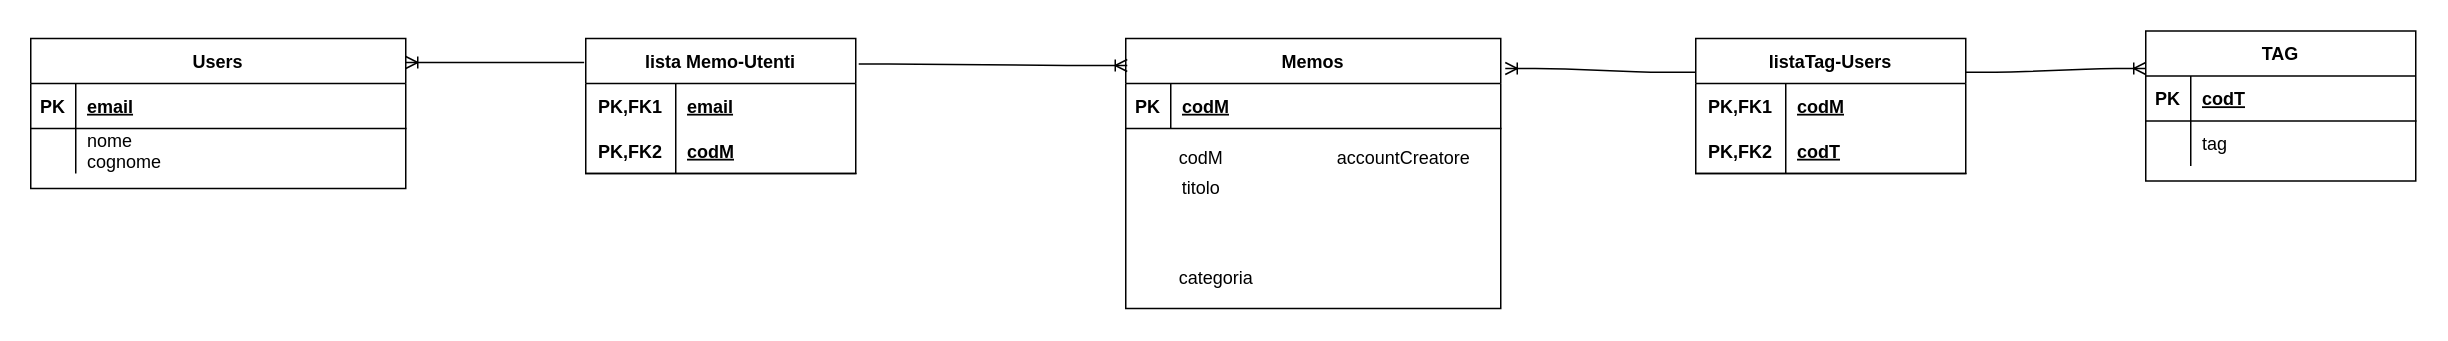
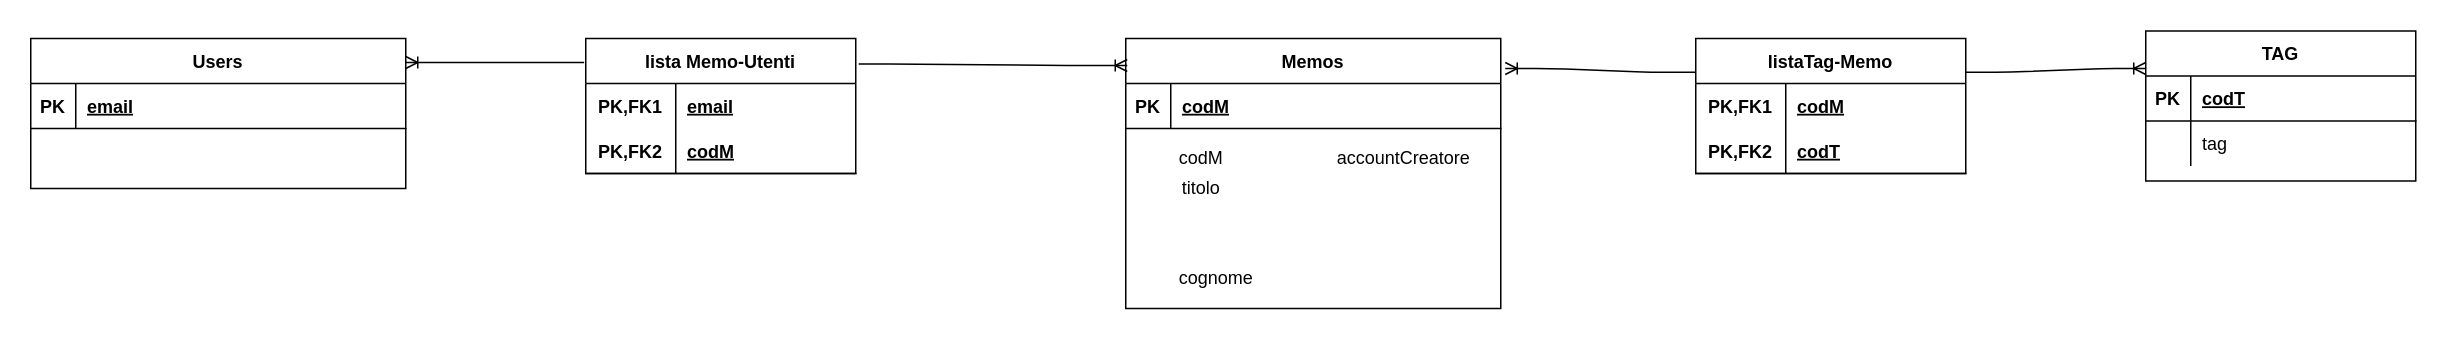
  <mxCell id="0" />
  <mxCell id="1" parent="0" />
  <mxCell id="2" value="Memos" style="shape=table;startSize=30;container=1;collapsible=1;childLayout=tableLayout;fixedRows=1;rowLines=0;fontStyle=1;align=center;resizeLast=1;" parent="1" vertex="1"><mxGeometry x="750" y="25" width="250" height="180" as="geometry" /></mxCell>
  <mxCell id="3" value="" style="shape=partialRectangle;collapsible=0;dropTarget=0;pointerEvents=0;fillColor=none;points=[[0,0.5],[1,0.5]];portConstraint=eastwest;top=0;left=0;right=0;bottom=1;" parent="2" vertex="1"><mxGeometry y="30" width="250" height="30" as="geometry" /></mxCell>
  <mxCell id="4" value="PK" style="shape=partialRectangle;overflow=hidden;connectable=0;fillColor=none;top=0;left=0;bottom=0;right=0;fontStyle=1;" parent="3" vertex="1"><mxGeometry width="30" height="30" as="geometry" /></mxCell>
  <mxCell id="5" value="codM" style="shape=partialRectangle;overflow=hidden;connectable=0;fillColor=none;top=0;left=0;bottom=0;right=0;align=left;spacingLeft=6;fontStyle=5;" parent="3" vertex="1"><mxGeometry x="30" width="220" height="30" as="geometry" /></mxCell>
  <mxCell id="6" value="Users" style="shape=table;startSize=30;container=1;collapsible=1;childLayout=tableLayout;fixedRows=1;rowLines=0;fontStyle=1;align=center;resizeLast=1;" parent="1" vertex="1"><mxGeometry y="25" width="250" height="100" as="geometry" x="20" /></mxCell>
  <mxCell id="7" value="" style="shape=partialRectangle;collapsible=0;dropTarget=0;pointerEvents=0;fillColor=none;points=[[0,0.5],[1,0.5]];portConstraint=eastwest;top=0;left=0;right=0;bottom=1;" parent="6" vertex="1"><mxGeometry y="30" width="250" height="30" as="geometry" /></mxCell>
  <mxCell id="8" value="PK" style="shape=partialRectangle;overflow=hidden;connectable=0;fillColor=none;top=0;left=0;bottom=0;right=0;fontStyle=1;" parent="7" vertex="1"><mxGeometry width="30" height="30" as="geometry" /></mxCell>
  <mxCell id="9" value="email" style="shape=partialRectangle;overflow=hidden;connectable=0;fillColor=none;top=0;left=0;bottom=0;right=0;align=left;spacingLeft=6;fontStyle=5;" parent="7" vertex="1"><mxGeometry x="30" width="220" height="30" as="geometry" /></mxCell>
  <mxCell id="10" value="" style="shape=partialRectangle;collapsible=0;dropTarget=0;pointerEvents=0;fillColor=none;points=[[0,0.5],[1,0.5]];portConstraint=eastwest;top=0;left=0;right=0;bottom=0;" parent="6" vertex="1"><mxGeometry y="60" width="250" height="30" as="geometry" /></mxCell>
  <mxCell id="11" value="" style="shape=partialRectangle;overflow=hidden;connectable=0;fillColor=none;top=0;left=0;bottom=0;right=0;" parent="10" vertex="1"><mxGeometry width="30" height="30" as="geometry" /></mxCell>
- <mxCell id="12" value="nome&#10;cognome" style="shape=partialRectangle;overflow=hidden;connectable=0;fillColor=none;top=0;left=0;bottom=0;right=0;align=left;spacingLeft=6;" parent="10" vertex="1"><mxGeometry x="30" width="220" height="30" as="geometry" /></mxCell>
  <mxCell id="13" value="accountCreatore" style="text;html=1;resizable=0;autosize=1;align=center;verticalAlign=middle;points=[];fillColor=none;strokeColor=none;rounded=0;" vertex="1" parent="1"><mxGeometry x="885" y="95" width="100" height="20" as="geometry" /></mxCell>
  <mxCell id="14" value="lista Memo-Utenti" style="shape=table;startSize=30;container=1;collapsible=1;childLayout=tableLayout;fixedRows=1;rowLines=0;fontStyle=1;align=center;resizeLast=1;" vertex="1" parent="1"><mxGeometry x="390" y="25" width="180" height="90" as="geometry" /></mxCell>
  <mxCell id="15" value="" style="shape=partialRectangle;collapsible=0;dropTarget=0;pointerEvents=0;fillColor=none;top=0;left=0;bottom=0;right=0;points=[[0,0.5],[1,0.5]];portConstraint=eastwest;" vertex="1" parent="14"><mxGeometry y="30" width="180" height="30" as="geometry" /></mxCell>
  <mxCell id="16" value="PK,FK1" style="shape=partialRectangle;connectable=0;fillColor=none;top=0;left=0;bottom=0;right=0;fontStyle=1;overflow=hidden;" vertex="1" parent="15"><mxGeometry width="60" height="30" as="geometry" /></mxCell>
  <mxCell id="17" value="email" style="shape=partialRectangle;connectable=0;fillColor=none;top=0;left=0;bottom=0;right=0;align=left;spacingLeft=6;fontStyle=5;overflow=hidden;" vertex="1" parent="15"><mxGeometry x="60" width="120" height="30" as="geometry" /></mxCell>
  <mxCell id="18" value="" style="shape=partialRectangle;collapsible=0;dropTarget=0;pointerEvents=0;fillColor=none;top=0;left=0;bottom=1;right=0;points=[[0,0.5],[1,0.5]];portConstraint=eastwest;" vertex="1" parent="14"><mxGeometry y="60" width="180" height="30" as="geometry" /></mxCell>
  <mxCell id="19" value="PK,FK2" style="shape=partialRectangle;connectable=0;fillColor=none;top=0;left=0;bottom=0;right=0;fontStyle=1;overflow=hidden;" vertex="1" parent="18"><mxGeometry width="60" height="30" as="geometry" /></mxCell>
  <mxCell id="20" value="codM" style="shape=partialRectangle;connectable=0;fillColor=none;top=0;left=0;bottom=0;right=0;align=left;spacingLeft=6;fontStyle=5;overflow=hidden;" vertex="1" parent="18"><mxGeometry x="60" width="120" height="30" as="geometry" /></mxCell>
- <mxCell id="21" value="listaTag-Users" style="shape=table;startSize=30;container=1;collapsible=1;childLayout=tableLayout;fixedRows=1;rowLines=0;fontStyle=1;align=center;resizeLast=1;" vertex="1" parent="1"><mxGeometry x="1130" y="25" width="180" height="90" as="geometry" /></mxCell>
+ <mxCell id="21" value="listaTag-Memo" style="shape=table;startSize=30;container=1;collapsible=1;childLayout=tableLayout;fixedRows=1;rowLines=0;fontStyle=1;align=center;resizeLast=1;" vertex="1" parent="1"><mxGeometry x="1130" y="25" width="180" height="90" as="geometry" /></mxCell>
  <mxCell id="22" value="" style="shape=partialRectangle;collapsible=0;dropTarget=0;pointerEvents=0;fillColor=none;top=0;left=0;bottom=0;right=0;points=[[0,0.5],[1,0.5]];portConstraint=eastwest;" vertex="1" parent="21"><mxGeometry y="30" width="180" height="30" as="geometry" /></mxCell>
  <mxCell id="23" value="PK,FK1" style="shape=partialRectangle;connectable=0;fillColor=none;top=0;left=0;bottom=0;right=0;fontStyle=1;overflow=hidden;" vertex="1" parent="22"><mxGeometry width="60" height="30" as="geometry" /></mxCell>
  <mxCell id="24" value="codM" style="shape=partialRectangle;connectable=0;fillColor=none;top=0;left=0;bottom=0;right=0;align=left;spacingLeft=6;fontStyle=5;overflow=hidden;" vertex="1" parent="22"><mxGeometry x="60" width="120" height="30" as="geometry" /></mxCell>
  <mxCell id="25" value="" style="shape=partialRectangle;collapsible=0;dropTarget=0;pointerEvents=0;fillColor=none;top=0;left=0;bottom=1;right=0;points=[[0,0.5],[1,0.5]];portConstraint=eastwest;" vertex="1" parent="21"><mxGeometry y="60" width="180" height="30" as="geometry" /></mxCell>
  <mxCell id="26" value="PK,FK2" style="shape=partialRectangle;connectable=0;fillColor=none;top=0;left=0;bottom=0;right=0;fontStyle=1;overflow=hidden;" vertex="1" parent="25"><mxGeometry width="60" height="30" as="geometry" /></mxCell>
  <mxCell id="27" value="codT" style="shape=partialRectangle;connectable=0;fillColor=none;top=0;left=0;bottom=0;right=0;align=left;spacingLeft=6;fontStyle=5;overflow=hidden;" vertex="1" parent="25"><mxGeometry x="60" width="120" height="30" as="geometry" /></mxCell>
  <mxCell id="28" value="TAG" style="shape=table;startSize=30;container=1;collapsible=1;childLayout=tableLayout;fixedRows=1;rowLines=0;fontStyle=1;align=center;resizeLast=1;" vertex="1" parent="1"><mxGeometry x="1430" y="20" width="180" height="100" as="geometry" /></mxCell>
  <mxCell id="29" value="" style="shape=partialRectangle;collapsible=0;dropTarget=0;pointerEvents=0;fillColor=none;top=0;left=0;bottom=1;right=0;points=[[0,0.5],[1,0.5]];portConstraint=eastwest;" vertex="1" parent="28"><mxGeometry y="30" width="180" height="30" as="geometry" /></mxCell>
  <mxCell id="30" value="PK" style="shape=partialRectangle;connectable=0;fillColor=none;top=0;left=0;bottom=0;right=0;fontStyle=1;overflow=hidden;" vertex="1" parent="29"><mxGeometry width="30" height="30" as="geometry" /></mxCell>
  <mxCell id="31" value="codT" style="shape=partialRectangle;connectable=0;fillColor=none;top=0;left=0;bottom=0;right=0;align=left;spacingLeft=6;fontStyle=5;overflow=hidden;" vertex="1" parent="29"><mxGeometry x="30" width="150" height="30" as="geometry" /></mxCell>
  <mxCell id="32" value="" style="shape=partialRectangle;collapsible=0;dropTarget=0;pointerEvents=0;fillColor=none;top=0;left=0;bottom=0;right=0;points=[[0,0.5],[1,0.5]];portConstraint=eastwest;" vertex="1" parent="28"><mxGeometry y="60" width="180" height="30" as="geometry" /></mxCell>
  <mxCell id="33" value="" style="shape=partialRectangle;connectable=0;fillColor=none;top=0;left=0;bottom=0;right=0;editable=1;overflow=hidden;" vertex="1" parent="32"><mxGeometry width="30" height="30" as="geometry" /></mxCell>
  <mxCell id="34" value="tag" style="shape=partialRectangle;connectable=0;fillColor=none;top=0;left=0;bottom=0;right=0;align=left;spacingLeft=6;overflow=hidden;" vertex="1" parent="32"><mxGeometry x="30" width="150" height="30" as="geometry" /></mxCell>
  <mxCell id="35" value="" style="edgeStyle=entityRelationEdgeStyle;fontSize=12;html=1;endArrow=ERoneToMany;entryX=1;entryY=0.16;entryDx=0;entryDy=0;exitX=-0.006;exitY=0.178;exitDx=0;exitDy=0;exitPerimeter=0;entryPerimeter=0;" edge="1" parent="1" source="14" target="6"><mxGeometry width="100" height="100" relative="1" as="geometry"><mxPoint x="270" y="45" as="sourcePoint" /><mxPoint x="370" y="-55" as="targetPoint" /></mxGeometry></mxCell>
  <mxCell id="36" value="" style="edgeStyle=entityRelationEdgeStyle;fontSize=12;html=1;endArrow=ERoneToMany;exitX=1.011;exitY=0.189;exitDx=0;exitDy=0;exitPerimeter=0;entryX=0.004;entryY=0.1;entryDx=0;entryDy=0;entryPerimeter=0;" edge="1" parent="1" source="14" target="2"><mxGeometry width="100" height="100" relative="1" as="geometry"><mxPoint x="720" y="24.02" as="sourcePoint" /><mxPoint x="752" y="38" as="targetPoint" /></mxGeometry></mxCell>
  <mxCell id="37" value="codM" style="text;html=1;align=center;verticalAlign=middle;resizable=0;points=[];autosize=1;" vertex="1" parent="1"><mxGeometry x="780" y="95" width="40" height="20" as="geometry" /></mxCell>
  <mxCell id="38" value="titolo" style="text;html=1;align=center;verticalAlign=middle;resizable=0;points=[];autosize=1;" vertex="1" parent="1"><mxGeometry x="780" y="115" width="40" height="20" as="geometry" /></mxCell>
- <mxCell id="39" value="categoria" style="text;html=1;align=center;verticalAlign=middle;resizable=0;points=[];autosize=1;" vertex="1" parent="1"><mxGeometry x="780" y="175" width="60" height="20" as="geometry" /></mxCell>
+ <mxCell id="39" value="cognome" style="text;html=1;align=center;verticalAlign=middle;resizable=0;points=[];autosize=1;" vertex="1" parent="1"><mxGeometry x="780" y="175" width="60" height="20" as="geometry" /></mxCell>
  <mxCell id="40" value="" style="edgeStyle=entityRelationEdgeStyle;fontSize=12;html=1;endArrow=ERoneToMany;entryX=1.012;entryY=0.111;entryDx=0;entryDy=0;entryPerimeter=0;exitX=0;exitY=0.25;exitDx=0;exitDy=0;" edge="1" parent="1" source="21" target="2"><mxGeometry width="100" height="100" relative="1" as="geometry"><mxPoint x="1070" y="125" as="sourcePoint" /><mxPoint x="1030" y="215" as="targetPoint" /></mxGeometry></mxCell>
  <mxCell id="41" value="" style="edgeStyle=entityRelationEdgeStyle;fontSize=12;html=1;endArrow=ERoneToMany;entryX=0;entryY=0.25;entryDx=0;entryDy=0;exitX=1;exitY=0.25;exitDx=0;exitDy=0;" edge="1" parent="1" source="21" target="28"><mxGeometry width="100" height="100" relative="1" as="geometry"><mxPoint x="1250" y="305" as="sourcePoint" /><mxPoint x="1350" y="205" as="targetPoint" /></mxGeometry></mxCell>
